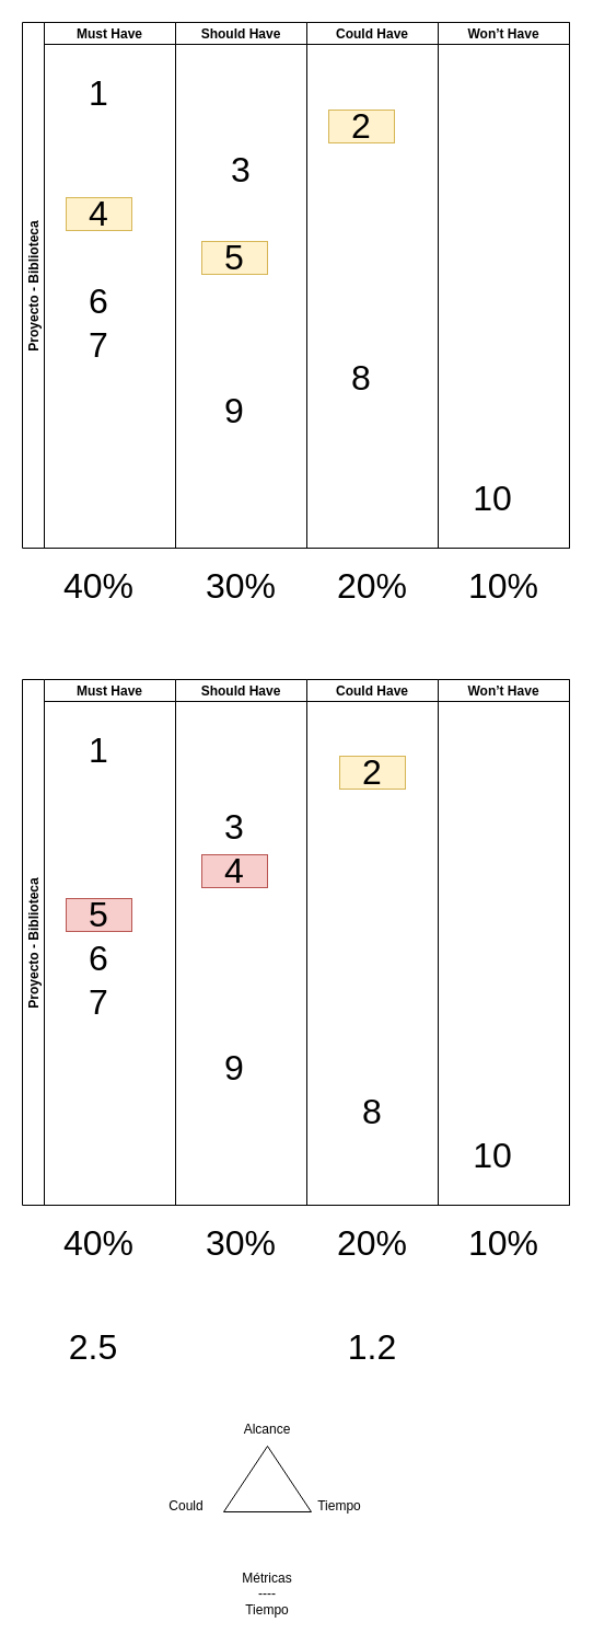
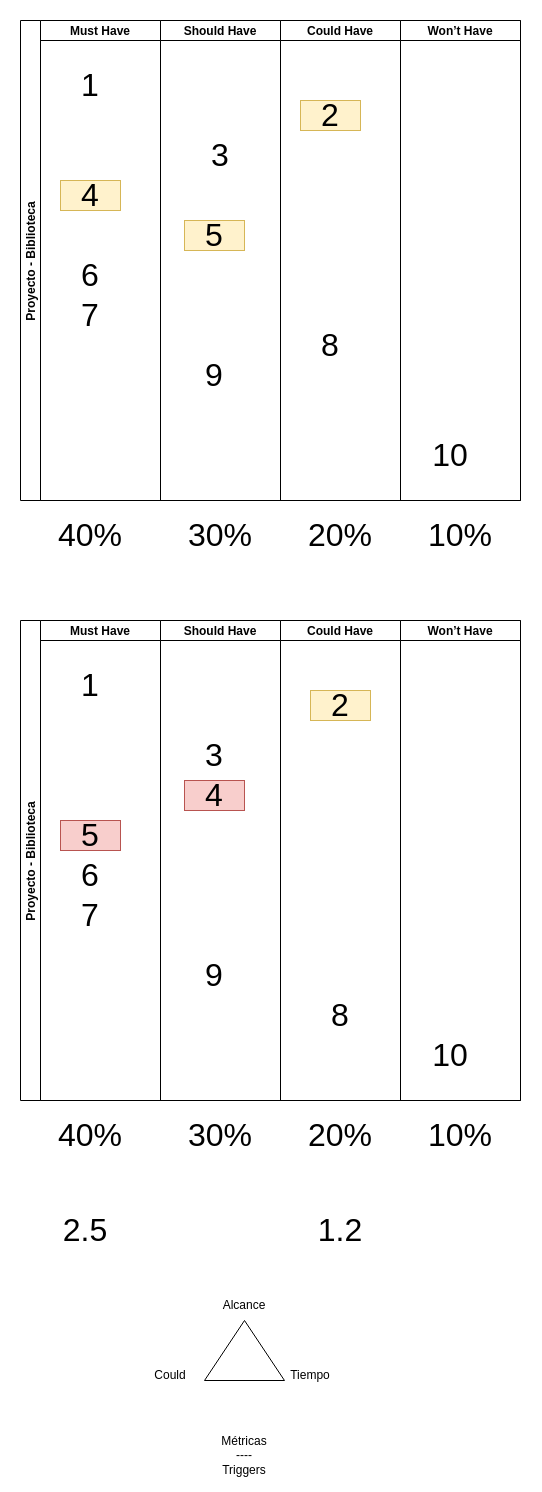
  <mxCell id="0" />
  <mxCell id="1" parent="0" />
  <mxCell id="2" value="Proyecto - Biblioteca" style="swimlane;childLayout=stackLayout;resizeParent=1;resizeParentMax=0;startSize=20;horizontal=0;horizontalStack=1;" parent="1" vertex="1"><mxGeometry x="20" y="20" width="500" height="480" as="geometry" /></mxCell>
  <mxCell id="3" value="Must Have" style="swimlane;startSize=20;" parent="2" vertex="1"><mxGeometry x="20" width="120" height="480" as="geometry" /></mxCell>
  <mxCell id="4" value="1" style="text;html=1;align=center;verticalAlign=middle;whiteSpace=wrap;rounded=0;fontSize=32;" vertex="1" parent="3"><mxGeometry x="20" y="50" width="60" height="30" as="geometry" /></mxCell>
  <mxCell id="5" value="4" style="text;html=1;align=center;verticalAlign=middle;whiteSpace=wrap;rounded=0;fontSize=32;fillColor=#fff2cc;strokeColor=#d6b656;" vertex="1" parent="3"><mxGeometry x="20" y="160" width="60" height="30" as="geometry" /></mxCell>
  <mxCell id="6" value="6" style="text;html=1;align=center;verticalAlign=middle;whiteSpace=wrap;rounded=0;fontSize=32;" vertex="1" parent="3"><mxGeometry x="20" y="240" width="60" height="30" as="geometry" /></mxCell>
  <mxCell id="7" value="7" style="text;html=1;align=center;verticalAlign=middle;whiteSpace=wrap;rounded=0;fontSize=32;" vertex="1" parent="3"><mxGeometry x="20" y="280" width="60" height="30" as="geometry" /></mxCell>
  <mxCell id="8" value="Should Have" style="swimlane;startSize=20;" parent="2" vertex="1"><mxGeometry x="140" width="120" height="480" as="geometry" /></mxCell>
  <mxCell id="9" value="3" style="text;html=1;align=center;verticalAlign=middle;whiteSpace=wrap;rounded=0;fontSize=32;" vertex="1" parent="8"><mxGeometry x="30" y="120" width="60" height="30" as="geometry" /></mxCell>
  <mxCell id="10" value="5" style="text;html=1;align=center;verticalAlign=middle;whiteSpace=wrap;rounded=0;fontSize=32;fillColor=#fff2cc;strokeColor=#d6b656;" vertex="1" parent="8"><mxGeometry x="24" y="200" width="60" height="30" as="geometry" /></mxCell>
  <mxCell id="11" value="9" style="text;html=1;align=center;verticalAlign=middle;whiteSpace=wrap;rounded=0;fontSize=32;" vertex="1" parent="8"><mxGeometry x="24" y="340" width="60" height="30" as="geometry" /></mxCell>
  <mxCell id="12" value="Could Have" style="swimlane;startSize=20;" parent="2" vertex="1"><mxGeometry x="260" width="120" height="480" as="geometry" /></mxCell>
  <mxCell id="13" value="2" style="text;html=1;align=center;verticalAlign=middle;whiteSpace=wrap;rounded=0;fontSize=32;fillColor=#fff2cc;strokeColor=#d6b656;" vertex="1" parent="12"><mxGeometry x="20" y="80" width="60" height="30" as="geometry" /></mxCell>
  <mxCell id="14" value="8" style="text;html=1;align=center;verticalAlign=middle;whiteSpace=wrap;rounded=0;fontSize=32;" vertex="1" parent="12"><mxGeometry x="20" y="310" width="60" height="30" as="geometry" /></mxCell>
  <mxCell id="15" value="Won’t Have" style="swimlane;startSize=20;" parent="2" vertex="1"><mxGeometry x="380" width="120" height="480" as="geometry" /></mxCell>
  <mxCell id="16" value="10" style="text;html=1;align=center;verticalAlign=middle;whiteSpace=wrap;rounded=0;fontSize=32;" vertex="1" parent="15"><mxGeometry x="20" y="420" width="60" height="30" as="geometry" /></mxCell>
  <mxCell id="17" value="40%" style="text;html=1;align=center;verticalAlign=middle;whiteSpace=wrap;rounded=0;fontSize=32;" vertex="1" parent="1"><mxGeometry x="60" y="520" width="60" height="30" as="geometry" /></mxCell>
  <mxCell id="18" value="30%" style="text;html=1;align=center;verticalAlign=middle;whiteSpace=wrap;rounded=0;fontSize=32;" vertex="1" parent="1"><mxGeometry x="190" y="520" width="60" height="30" as="geometry" /></mxCell>
  <mxCell id="19" value="20%" style="text;html=1;align=center;verticalAlign=middle;whiteSpace=wrap;rounded=0;fontSize=32;" vertex="1" parent="1"><mxGeometry x="310" y="520" width="60" height="30" as="geometry" /></mxCell>
  <mxCell id="20" value="10%" style="text;html=1;align=center;verticalAlign=middle;whiteSpace=wrap;rounded=0;fontSize=32;" vertex="1" parent="1"><mxGeometry x="430" y="520" width="60" height="30" as="geometry" /></mxCell>
  <mxCell id="21" value="Proyecto - Biblioteca" style="swimlane;childLayout=stackLayout;resizeParent=1;resizeParentMax=0;startSize=20;horizontal=0;horizontalStack=1;" vertex="1" parent="1"><mxGeometry x="20" y="620" width="500" height="480" as="geometry" /></mxCell>
  <mxCell id="22" value="Must Have" style="swimlane;startSize=20;" vertex="1" parent="21"><mxGeometry x="20" width="120" height="480" as="geometry" /></mxCell>
  <mxCell id="23" value="1" style="text;html=1;align=center;verticalAlign=middle;whiteSpace=wrap;rounded=0;fontSize=32;" vertex="1" parent="22"><mxGeometry x="20" y="50" width="60" height="30" as="geometry" /></mxCell>
  <mxCell id="24" value="6" style="text;html=1;align=center;verticalAlign=middle;whiteSpace=wrap;rounded=0;fontSize=32;" vertex="1" parent="22"><mxGeometry x="20" y="240" width="60" height="30" as="geometry" /></mxCell>
  <mxCell id="25" value="7" style="text;html=1;align=center;verticalAlign=middle;whiteSpace=wrap;rounded=0;fontSize=32;" vertex="1" parent="22"><mxGeometry x="20" y="280" width="60" height="30" as="geometry" /></mxCell>
  <mxCell id="26" value="5" style="text;html=1;align=center;verticalAlign=middle;whiteSpace=wrap;rounded=0;fontSize=32;fillColor=#f8cecc;strokeColor=#b85450;" vertex="1" parent="22"><mxGeometry x="20" y="200" width="60" height="30" as="geometry" /></mxCell>
  <mxCell id="27" value="Should Have" style="swimlane;startSize=20;" vertex="1" parent="21"><mxGeometry x="140" width="120" height="480" as="geometry" /></mxCell>
  <mxCell id="28" value="3" style="text;html=1;align=center;verticalAlign=middle;whiteSpace=wrap;rounded=0;fontSize=32;" vertex="1" parent="27"><mxGeometry x="24" y="120" width="60" height="30" as="geometry" /></mxCell>
  <mxCell id="29" value="9" style="text;html=1;align=center;verticalAlign=middle;whiteSpace=wrap;rounded=0;fontSize=32;" vertex="1" parent="27"><mxGeometry x="24" y="340" width="60" height="30" as="geometry" /></mxCell>
  <mxCell id="30" value="4" style="text;html=1;align=center;verticalAlign=middle;whiteSpace=wrap;rounded=0;fontSize=32;fillColor=#f8cecc;strokeColor=#b85450;" vertex="1" parent="27"><mxGeometry x="24" y="160" width="60" height="30" as="geometry" /></mxCell>
  <mxCell id="31" value="Could Have" style="swimlane;startSize=20;" vertex="1" parent="21"><mxGeometry x="260" width="120" height="480" as="geometry" /></mxCell>
  <mxCell id="32" value="2" style="text;html=1;align=center;verticalAlign=middle;whiteSpace=wrap;rounded=0;fontSize=32;fillColor=#fff2cc;strokeColor=#d6b656;" vertex="1" parent="31"><mxGeometry x="30" y="70" width="60" height="30" as="geometry" /></mxCell>
  <mxCell id="33" value="8" style="text;html=1;align=center;verticalAlign=middle;whiteSpace=wrap;rounded=0;fontSize=32;" vertex="1" parent="31"><mxGeometry x="30" y="380" width="60" height="30" as="geometry" /></mxCell>
  <mxCell id="34" value="Won’t Have" style="swimlane;startSize=20;" vertex="1" parent="21"><mxGeometry x="380" width="120" height="480" as="geometry" /></mxCell>
  <mxCell id="35" value="10" style="text;html=1;align=center;verticalAlign=middle;whiteSpace=wrap;rounded=0;fontSize=32;" vertex="1" parent="34"><mxGeometry x="20" y="420" width="60" height="30" as="geometry" /></mxCell>
  <mxCell id="36" value="40%" style="text;html=1;align=center;verticalAlign=middle;whiteSpace=wrap;rounded=0;fontSize=32;" vertex="1" parent="1"><mxGeometry x="60" y="1120" width="60" height="30" as="geometry" /></mxCell>
  <mxCell id="37" value="30%" style="text;html=1;align=center;verticalAlign=middle;whiteSpace=wrap;rounded=0;fontSize=32;" vertex="1" parent="1"><mxGeometry x="190" y="1120" width="60" height="30" as="geometry" /></mxCell>
  <mxCell id="38" value="20%" style="text;html=1;align=center;verticalAlign=middle;whiteSpace=wrap;rounded=0;fontSize=32;" vertex="1" parent="1"><mxGeometry x="310" y="1120" width="60" height="30" as="geometry" /></mxCell>
  <mxCell id="39" value="10%" style="text;html=1;align=center;verticalAlign=middle;whiteSpace=wrap;rounded=0;fontSize=32;" vertex="1" parent="1"><mxGeometry x="430" y="1120" width="60" height="30" as="geometry" /></mxCell>
  <mxCell id="40" value="2.5" style="text;html=1;align=center;verticalAlign=middle;whiteSpace=wrap;rounded=0;fontSize=32;" vertex="1" parent="1"><mxGeometry x="50" y="1210" width="70" height="40" as="geometry" /></mxCell>
  <mxCell id="41" value="1.2" style="text;html=1;align=center;verticalAlign=middle;whiteSpace=wrap;rounded=0;fontSize=32;" vertex="1" parent="1"><mxGeometry x="305" y="1210" width="70" height="40" as="geometry" /></mxCell>
  <mxCell id="42" value="" style="triangle;whiteSpace=wrap;html=1;rotation=-90;" vertex="1" parent="1"><mxGeometry x="214" y="1310" width="60" height="80" as="geometry" /></mxCell>
  <mxCell id="43" value="Alcance" style="text;html=1;align=center;verticalAlign=middle;whiteSpace=wrap;rounded=0;" vertex="1" parent="1"><mxGeometry x="214" y="1290" width="60" height="30" as="geometry" /></mxCell>
  <mxCell id="44" value="Tiempo" style="text;html=1;align=center;verticalAlign=middle;whiteSpace=wrap;rounded=0;" vertex="1" parent="1"><mxGeometry x="280" y="1360" width="60" height="30" as="geometry" /></mxCell>
  <mxCell id="45" value="Could" style="text;html=1;align=center;verticalAlign=middle;whiteSpace=wrap;rounded=0;" vertex="1" parent="1"><mxGeometry x="140" y="1360" width="60" height="30" as="geometry" /></mxCell>
- <mxCell id="46" value="Métricas&lt;div&gt;----&lt;/div&gt;&lt;div&gt;Tiempo&lt;/div&gt;" style="text;html=1;align=center;verticalAlign=middle;whiteSpace=wrap;rounded=0;" vertex="1" parent="1"><mxGeometry x="214" y="1440" width="60" height="30" as="geometry" /></mxCell>
+ <mxCell id="46" value="Métricas&lt;div&gt;----&lt;/div&gt;&lt;div&gt;Triggers&lt;/div&gt;" style="text;html=1;align=center;verticalAlign=middle;whiteSpace=wrap;rounded=0;" vertex="1" parent="1"><mxGeometry x="214" y="1440" width="60" height="30" as="geometry" /></mxCell>
